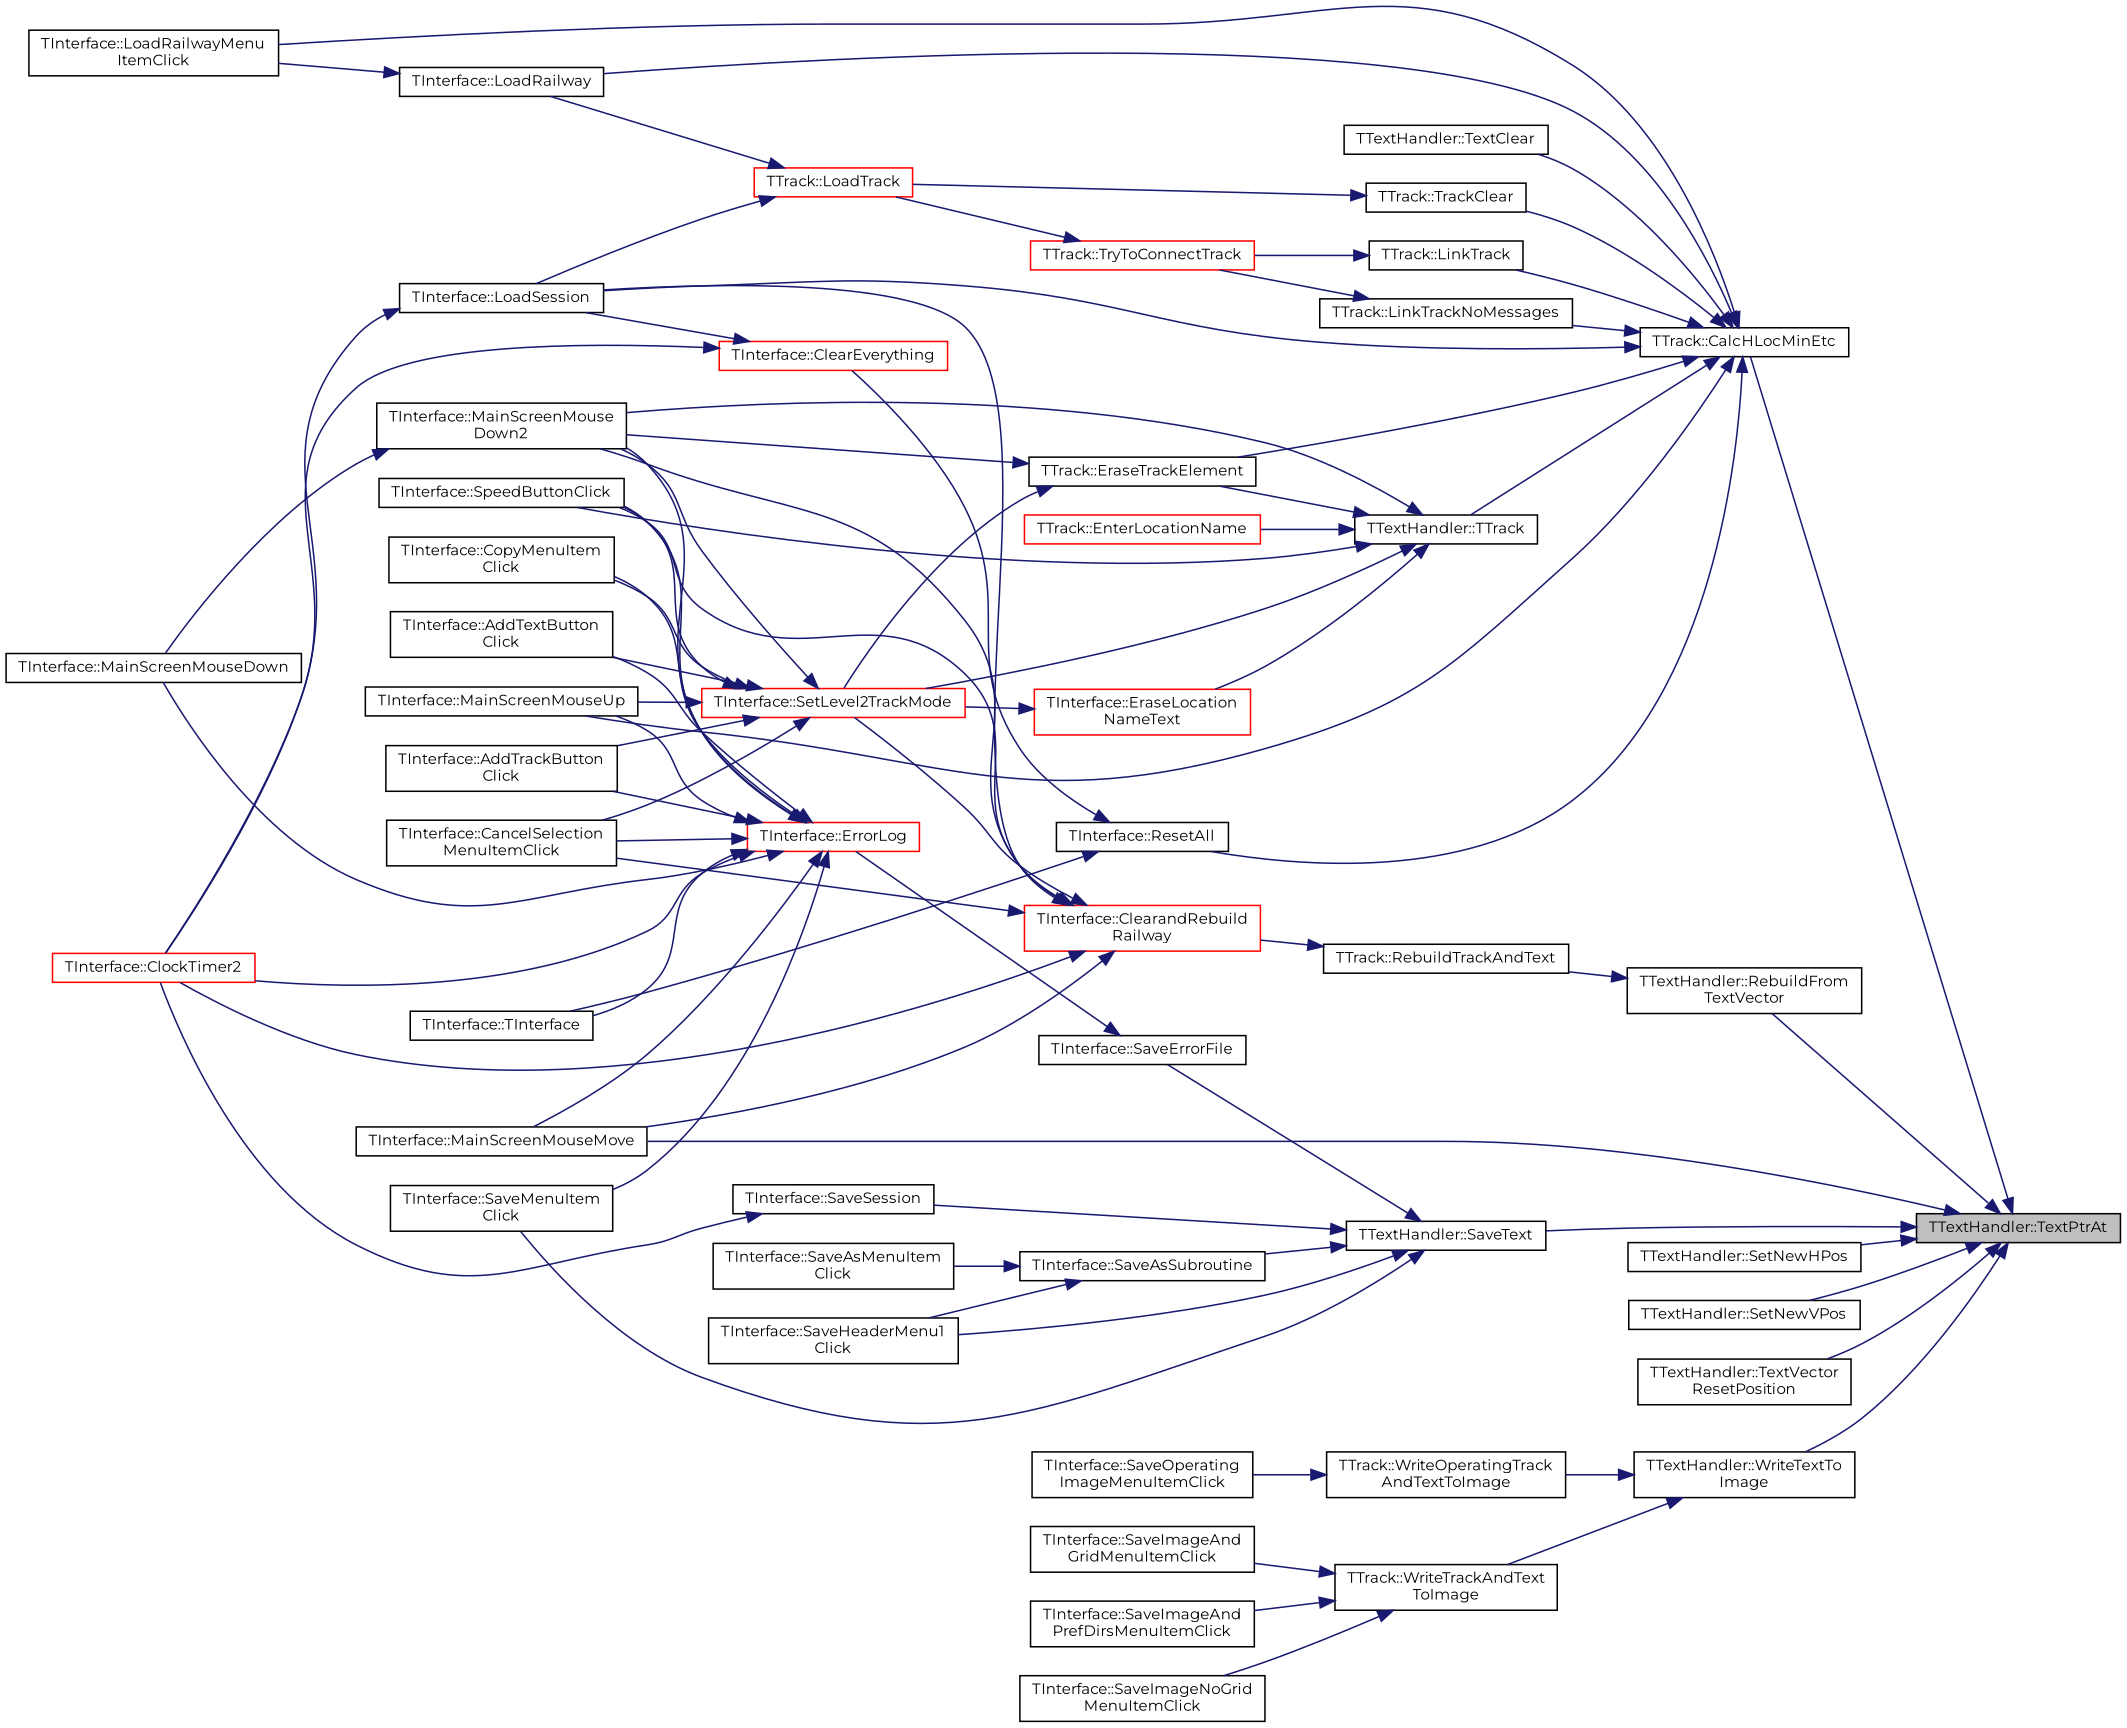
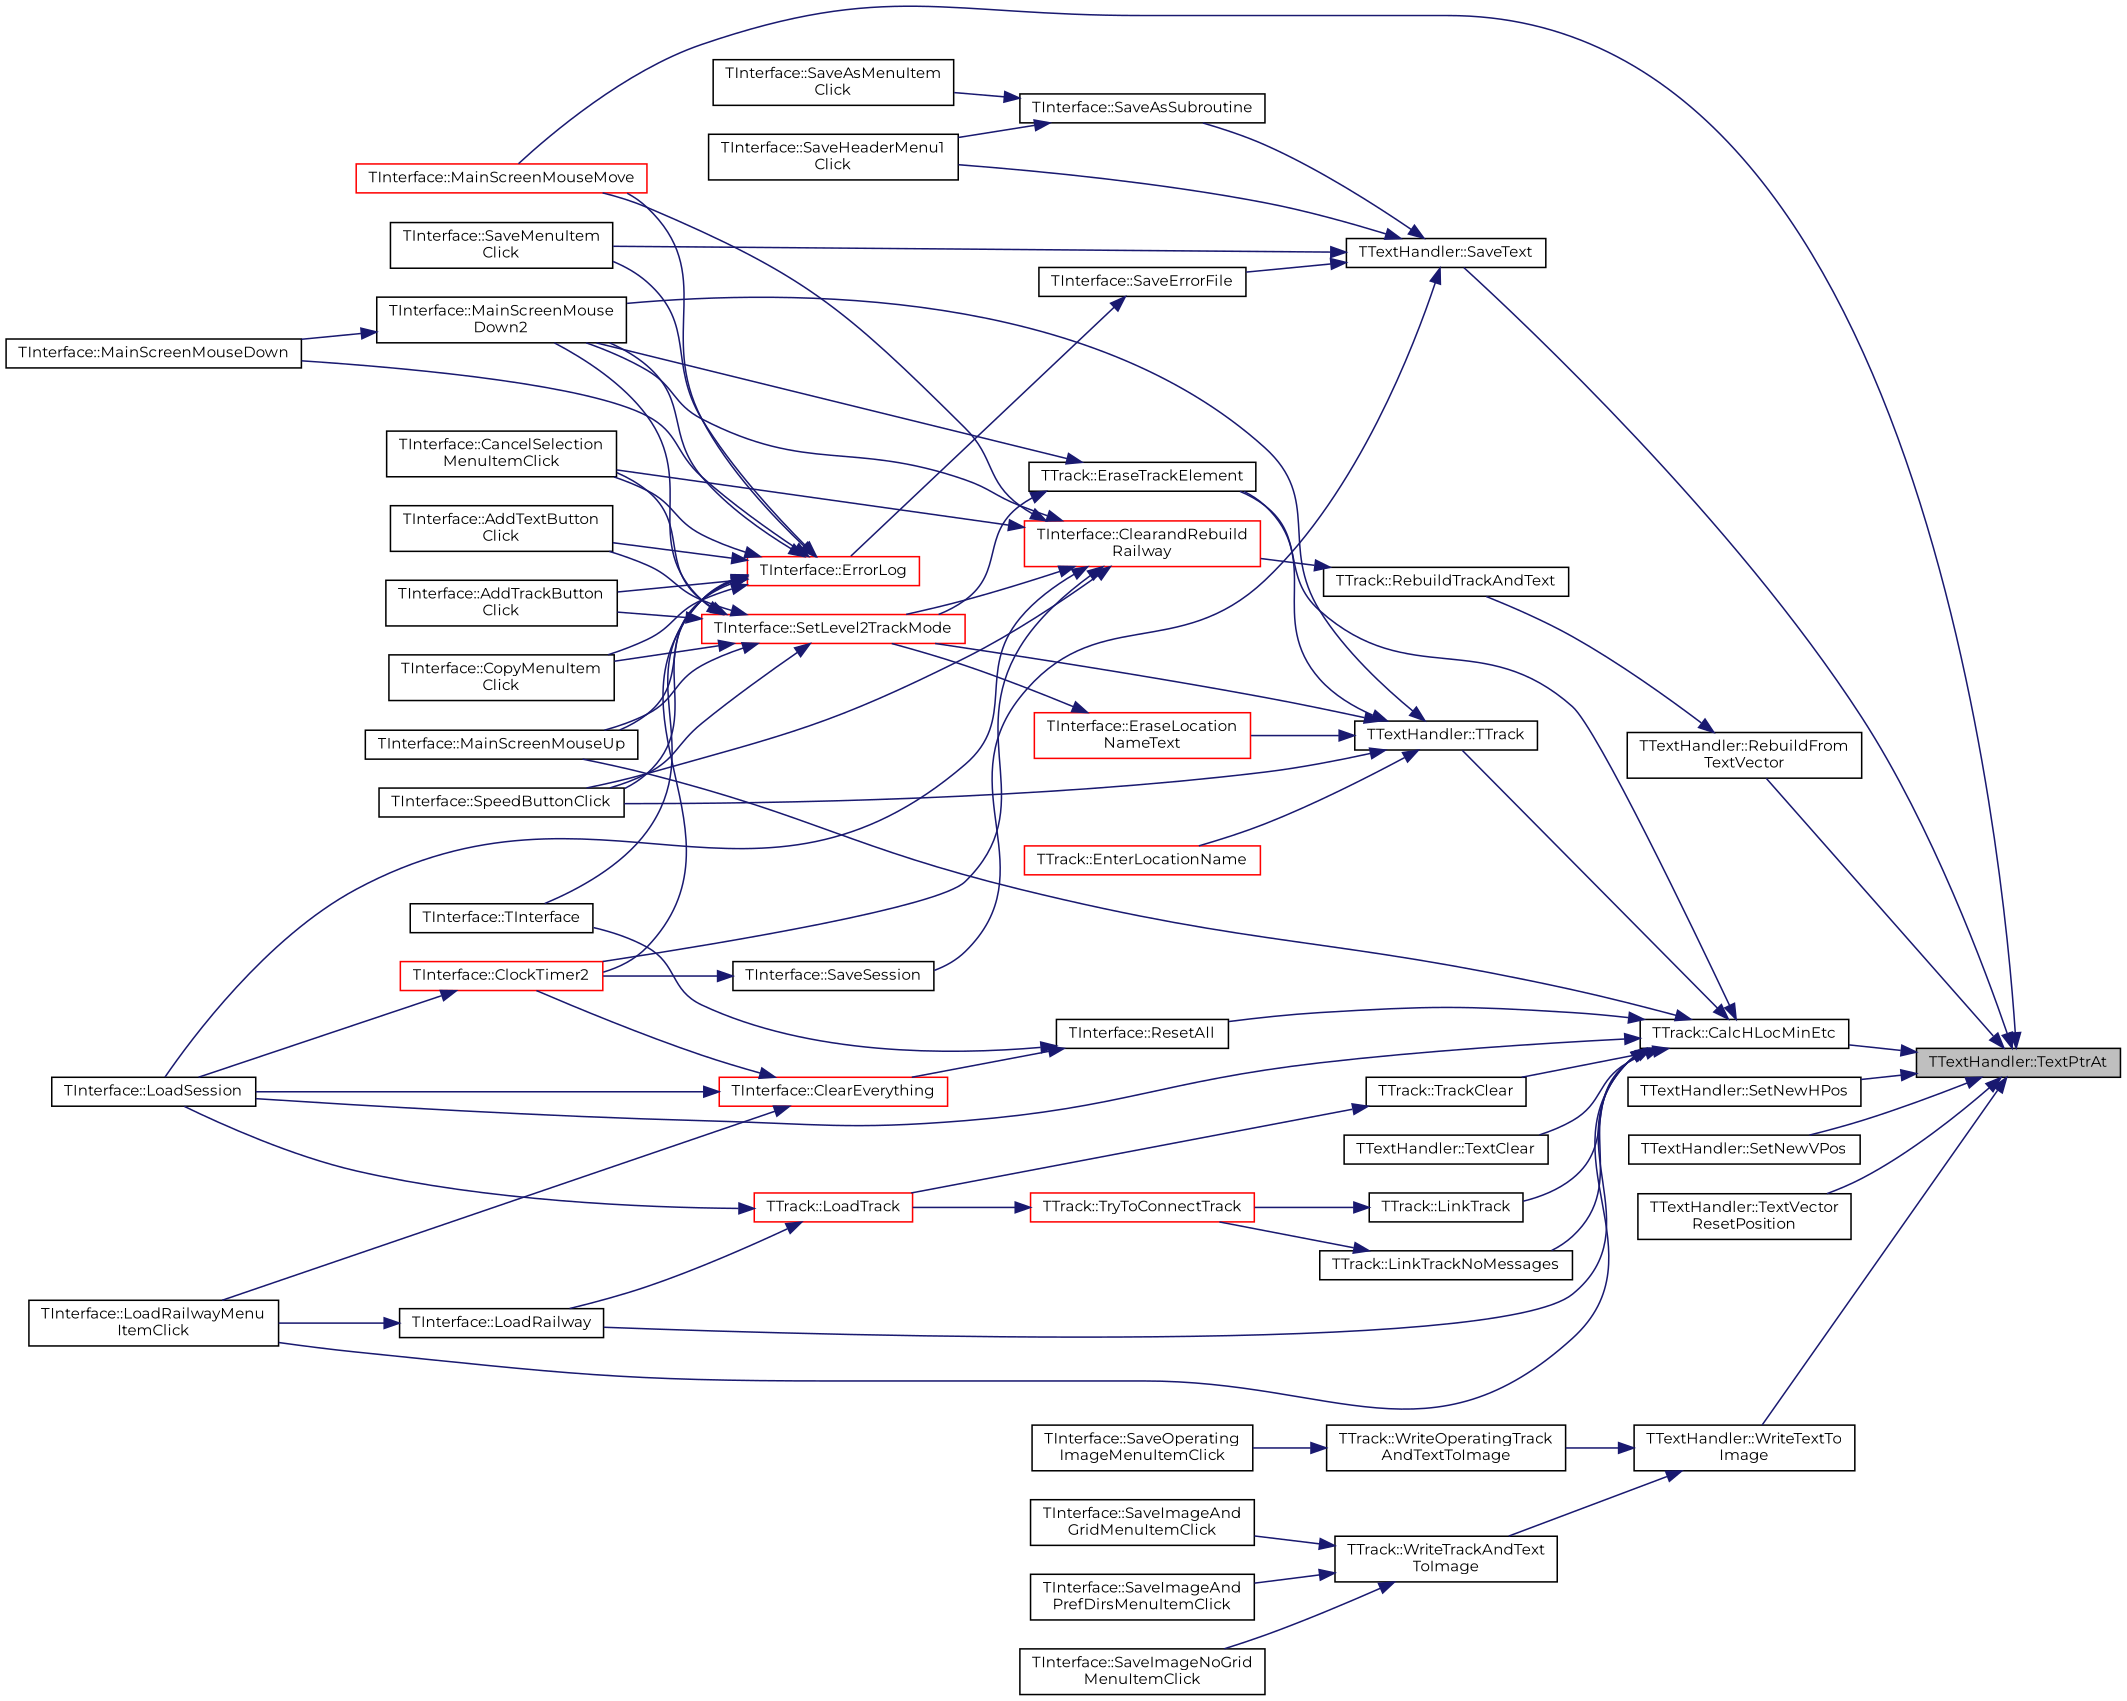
  digraph {
    fontname=Montserrat
    rankdir=RL
    node [color=black fillcolor=white fontname=Montserrat fontsize=10 shape=record style=filled]
    edge [color=midnightblue dir=back fontname=Montserrat fontsize=10 labelfontname=Helvetica labelfontsize=10 style=solid]
    n1 [fillcolor=grey75 fontcolor=black height=0.2 label="TTextHandler::TextPtrAt" width=0.4]
    n2 [height=0.2 label="TTrack::CalcHLocMinEtc" width=0.4]
-   n3 [height=0.2 label="TInterface::MainScreenMouseMove" width=0.4]
+   n3 [color=red height=0.2 label="TInterface::MainScreenMouseMove" width=0.4]
    n4 [height=0.2 label="TTextHandler::RebuildFrom\lTextVector" width=0.4]
    n5 [height=0.2 label="TTextHandler::SaveText" width=0.4]
    n6 [height=0.2 label="TTextHandler::SetNewHPos" width=0.4]
    n7 [height=0.2 label="TTextHandler::SetNewVPos" width=0.4]
    n8 [height=0.2 label="TTextHandler::TextVector\lResetPosition" width=0.4]
    n9 [height=0.2 label="TTextHandler::WriteTextTo\lImage" width=0.4]
    n10 [height=0.2 label="TTrack::EraseTrackElement" width=0.4]
    n11 [height=0.2 label="TInterface::MainScreenMouseUp" width=0.4]
    n12 [height=0.2 label="TTrack::LinkTrack" width=0.4]
    n13 [height=0.2 label="TInterface::LoadRailway" width=0.4]
    n14 [height=0.2 label="TInterface::LoadRailwayMenu\lItemClick" width=0.4]
    n15 [height=0.2 label="TInterface::LoadSession" width=0.4]
    n16 [height=0.2 label="TTrack::LinkTrackNoMessages" width=0.4]
    n17 [height=0.2 label="TInterface::ResetAll" width=0.4]
    n18 [height=0.2 label="TTextHandler::TextClear" width=0.4]
    n19 [height=0.2 label="TTextHandler::TTrack" width=0.4]
    n20 [height=0.2 label="TTrack::TrackClear" width=0.4]
    n21 [height=0.2 label="TTrack::RebuildTrackAndText" width=0.4]
    n22 [height=0.2 label="TInterface::SaveAsSubroutine" width=0.4]
    n23 [height=0.2 label="TInterface::SaveHeaderMenu1\lClick" width=0.4]
    n24 [height=0.2 label="TInterface::SaveErrorFile" width=0.4]
    n25 [height=0.2 label="TInterface::SaveMenuItem\lClick" width=0.4]
    n26 [height=0.2 label="TInterface::SaveSession" width=0.4]
    n27 [height=0.2 label="TTrack::WriteOperatingTrack\lAndTextToImage" width=0.4]
    n28 [height=0.2 label="TTrack::WriteTrackAndText\lToImage" width=0.4]
    n29 [height=0.2 label="TInterface::MainScreenMouse\lDown2" width=0.4]
    n30 [color=red height=0.2 label="TInterface::SetLevel2TrackMode" width=0.4]
    n31 [color=red height=0.2 label="TTrack::TryToConnectTrack" width=0.4]
    n32 [color=red height=0.2 label="TInterface::ClockTimer2" width=0.4]
    n33 [color=red height=0.2 label="TInterface::ClearEverything" width=0.4]
    n34 [height=0.2 label="TInterface::TInterface" width=0.4]
    n35 [height=0.2 label="TInterface::SpeedButtonClick" width=0.4]
    n36 [color=red height=0.2 label="TTrack::EnterLocationName" width=0.4]
    n37 [color=red height=0.2 label="TInterface::EraseLocation\lNameText" width=0.4]
    n38 [color=red height=0.2 label="TTrack::LoadTrack" width=0.4]
    n39 [height=0.2 label="TInterface::MainScreenMouseDown" width=0.4]
    n40 [height=0.2 label="TInterface::AddTextButton\lClick" width=0.4]
    n41 [height=0.2 label="TInterface::AddTrackButton\lClick" width=0.4]
    n42 [height=0.2 label="TInterface::CancelSelection\lMenuItemClick" width=0.4]
    n43 [height=0.2 label="TInterface::CopyMenuItem\lClick" width=0.4]
    n44 [color=red height=0.2 label="TInterface::ClearandRebuild\lRailway" width=0.4]
    n45 [height=0.2 label="TInterface::SaveAsMenuItem\lClick" width=0.4]
    n46 [color=red height=0.2 label="TInterface::ErrorLog" width=0.4]
    n47 [height=0.2 label="TInterface::SaveOperating\lImageMenuItemClick" width=0.4]
    n48 [height=0.2 label="TInterface::SaveImageAnd\lGridMenuItemClick" width=0.4]
    n49 [height=0.2 label="TInterface::SaveImageAnd\lPrefDirsMenuItemClick" width=0.4]
    n50 [height=0.2 label="TInterface::SaveImageNoGrid\lMenuItemClick" width=0.4]
    n1 -> n2
    n1 -> n3
    n1 -> n4
    n1 -> n5
    n1 -> n6
    n1 -> n7
    n1 -> n8
    n1 -> n9
    n2 -> n10
    n2 -> n11
    n2 -> n12
    n2 -> n13
    n2 -> n14
    n2 -> n15
    n2 -> n16
    n2 -> n17
    n2 -> n18
    n2 -> n19
    n2 -> n20
    n4 -> n21
    n5 -> n22
    n5 -> n23
    n5 -> n24
    n5 -> n25
    n5 -> n26
    n9 -> n27
    n9 -> n28
    n10 -> n29
    n10 -> n30
    n12 -> n31
    n13 -> n14
-   n15 -> n32
+   n32 -> n15
    n16 -> n31
    n17 -> n33
    n17 -> n34
    n19 -> n10
    n19 -> n29
    n19 -> n30
    n19 -> n35
    n19 -> n36
    n19 -> n37
    n20 -> n38
    n21 -> n44
    n22 -> n23
    n22 -> n45
    n24 -> n46
    n26 -> n32
    n27 -> n47
    n28 -> n48
    n28 -> n49
    n28 -> n50
    n29 -> n39
    n30 -> n11
    n30 -> n29
    n30 -> n35
    n30 -> n40
    n30 -> n41
    n30 -> n42
    n30 -> n43
    n31 -> n38
+   n33 -> n14
    n33 -> n15
    n33 -> n32
    n37 -> n30
    n38 -> n13
    n38 -> n15
    n44 -> n3
    n44 -> n15
    n44 -> n29
    n44 -> n30
    n44 -> n32
    n44 -> n35
    n44 -> n42
    n46 -> n3
    n46 -> n11
    n46 -> n25
    n46 -> n29
    n46 -> n32
    n46 -> n34
    n46 -> n35
    n46 -> n39
    n46 -> n40
    n46 -> n41
    n46 -> n42
    n46 -> n43
  }
